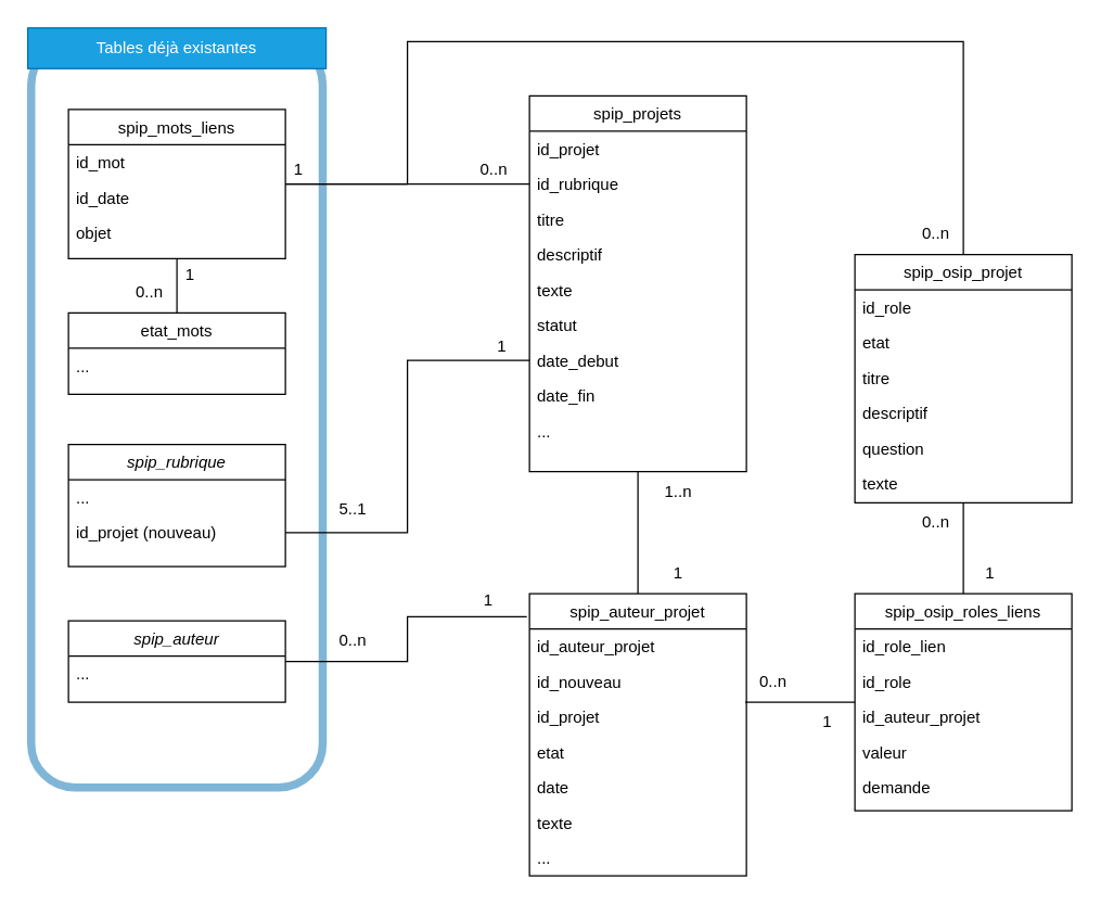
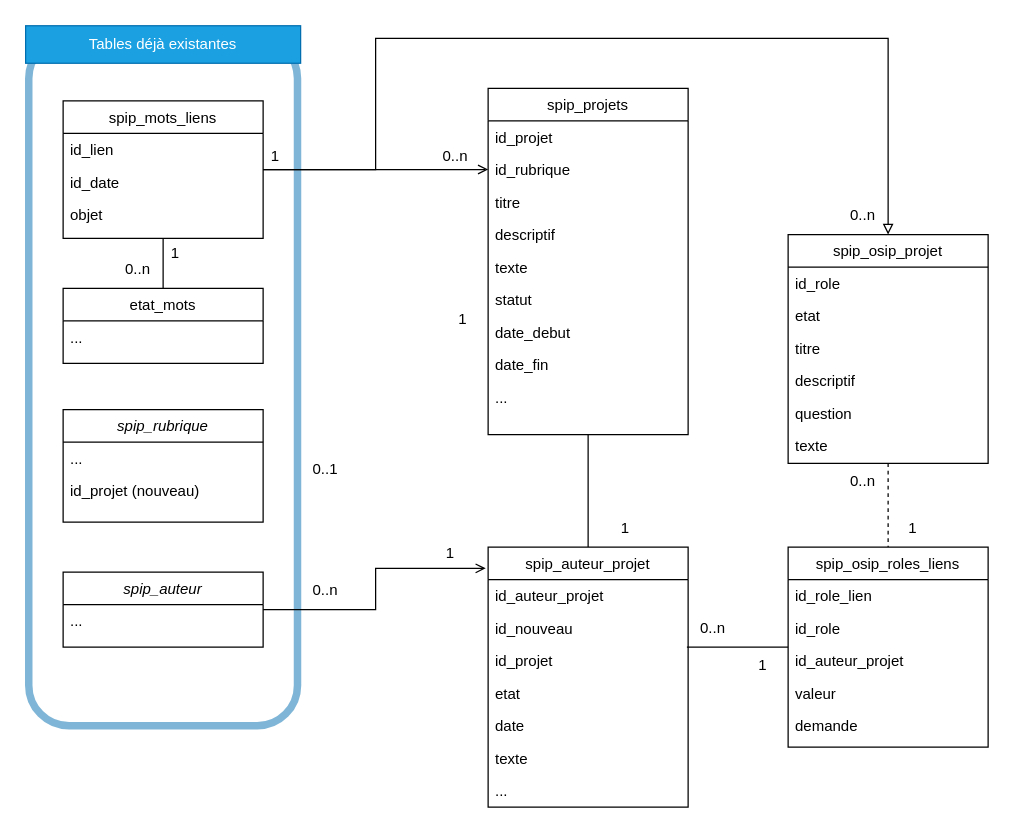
  <mxCell id="0" />
  <mxCell id="1" parent="0" />
  <mxCell id="2" value="" style="rounded=1;whiteSpace=wrap;html=1;fillColor=none;strokeColor=#006EAF;opacity=50;fontColor=#ffffff;strokeWidth=6;" parent="1" vertex="1"><mxGeometry x="22.5" y="30" width="215" height="550" as="geometry" /></mxCell>
  <mxCell id="3" value="spip_rubrique" style="swimlane;fontStyle=2;align=center;verticalAlign=top;childLayout=stackLayout;horizontal=1;startSize=26;horizontalStack=0;resizeParent=1;resizeLast=0;collapsible=1;marginBottom=0;rounded=0;shadow=0;strokeWidth=1;" parent="1" vertex="1"><mxGeometry x="50" y="327" width="160" height="90" as="geometry"><mxRectangle x="230" y="140" width="160" height="26" as="alternateBounds" /></mxGeometry></mxCell>
  <mxCell id="4" value="..." style="text;align=left;verticalAlign=top;spacingLeft=4;spacingRight=4;overflow=hidden;rotatable=0;points=[[0,0.5],[1,0.5]];portConstraint=eastwest;" parent="3" vertex="1"><mxGeometry y="26" width="160" height="26" as="geometry" /></mxCell>
  <mxCell id="5" value="id_projet (nouveau)" style="text;align=left;verticalAlign=top;spacingLeft=4;spacingRight=4;overflow=hidden;rotatable=0;points=[[0,0.5],[1,0.5]];portConstraint=eastwest;rounded=0;shadow=0;html=0;" parent="3" vertex="1"><mxGeometry y="52" width="160" height="26" as="geometry" /></mxCell>
  <mxCell id="6" value="spip_projets" style="swimlane;fontStyle=0;align=center;verticalAlign=top;childLayout=stackLayout;horizontal=1;startSize=26;horizontalStack=0;resizeParent=1;resizeLast=0;collapsible=1;marginBottom=0;rounded=0;shadow=0;strokeWidth=1;" parent="1" vertex="1"><mxGeometry x="390" y="70" width="160" height="277" as="geometry"><mxRectangle x="130" y="380" width="160" height="26" as="alternateBounds" /></mxGeometry></mxCell>
  <mxCell id="7" value="id_projet" style="text;align=left;verticalAlign=top;spacingLeft=4;spacingRight=4;overflow=hidden;rotatable=0;points=[[0,0.5],[1,0.5]];portConstraint=eastwest;" parent="6" vertex="1"><mxGeometry y="26" width="160" height="26" as="geometry" /></mxCell>
  <mxCell id="8" value="id_rubrique" style="text;align=left;verticalAlign=top;spacingLeft=4;spacingRight=4;overflow=hidden;rotatable=0;points=[[0,0.5],[1,0.5]];portConstraint=eastwest;rounded=0;shadow=0;html=0;" parent="6" vertex="1"><mxGeometry y="52" width="160" height="26" as="geometry" /></mxCell>
  <mxCell id="9" value="titre" style="text;align=left;verticalAlign=top;spacingLeft=4;spacingRight=4;overflow=hidden;rotatable=0;points=[[0,0.5],[1,0.5]];portConstraint=eastwest;" parent="6" vertex="1"><mxGeometry y="78" width="160" height="26" as="geometry" /></mxCell>
  <mxCell id="10" value="descriptif" style="text;align=left;verticalAlign=top;spacingLeft=4;spacingRight=4;overflow=hidden;rotatable=0;points=[[0,0.5],[1,0.5]];portConstraint=eastwest;" parent="6" vertex="1"><mxGeometry y="104" width="160" height="26" as="geometry" /></mxCell>
  <mxCell id="11" value="texte" style="text;align=left;verticalAlign=top;spacingLeft=4;spacingRight=4;overflow=hidden;rotatable=0;points=[[0,0.5],[1,0.5]];portConstraint=eastwest;" parent="6" vertex="1"><mxGeometry y="130" width="160" height="26" as="geometry" /></mxCell>
  <mxCell id="12" value="statut" style="text;align=left;verticalAlign=top;spacingLeft=4;spacingRight=4;overflow=hidden;rotatable=0;points=[[0,0.5],[1,0.5]];portConstraint=eastwest;" parent="6" vertex="1"><mxGeometry y="156" width="160" height="26" as="geometry" /></mxCell>
  <mxCell id="13" value="date_debut" style="text;align=left;verticalAlign=top;spacingLeft=4;spacingRight=4;overflow=hidden;rotatable=0;points=[[0,0.5],[1,0.5]];portConstraint=eastwest;" parent="6" vertex="1"><mxGeometry y="182" width="160" height="26" as="geometry" /></mxCell>
  <mxCell id="14" value="date_fin" style="text;align=left;verticalAlign=top;spacingLeft=4;spacingRight=4;overflow=hidden;rotatable=0;points=[[0,0.5],[1,0.5]];portConstraint=eastwest;" parent="6" vertex="1"><mxGeometry y="208" width="160" height="26" as="geometry" /></mxCell>
  <mxCell id="15" value="..." style="text;align=left;verticalAlign=top;spacingLeft=4;spacingRight=4;overflow=hidden;rotatable=0;points=[[0,0.5],[1,0.5]];portConstraint=eastwest;" parent="6" vertex="1"><mxGeometry y="234" width="160" height="26" as="geometry" /></mxCell>
- <mxCell id="16" style="edgeStyle=orthogonalEdgeStyle;rounded=0;orthogonalLoop=1;jettySize=auto;html=1;entryX=0;entryY=0.5;entryDx=0;entryDy=0;endArrow=none;endFill=0;" parent="1" source="18" target="8" edge="1"><mxGeometry relative="1" as="geometry" /></mxCell>
- <mxCell id="17" style="edgeStyle=orthogonalEdgeStyle;rounded=0;orthogonalLoop=1;jettySize=auto;html=1;entryX=0.5;entryY=0;entryDx=0;entryDy=0;endArrow=none;endFill=0;" parent="1" source="18" target="38" edge="1"><mxGeometry relative="1" as="geometry"><Array as="points"><mxPoint x="300" y="135" /><mxPoint x="300" y="30" /><mxPoint x="710" y="30" /></Array></mxGeometry></mxCell>
+ <mxCell id="16" style="edgeStyle=orthogonalEdgeStyle;rounded=0;orthogonalLoop=1;jettySize=auto;html=1;entryX=0;entryY=0.5;entryDx=0;entryDy=0;endArrow=open;endFill=0;" parent="1" source="18" target="8" edge="1"><mxGeometry relative="1" as="geometry" /></mxCell>
+ <mxCell id="17" style="edgeStyle=orthogonalEdgeStyle;rounded=0;orthogonalLoop=1;jettySize=auto;html=1;entryX=0.5;entryY=0;entryDx=0;entryDy=0;endArrow=block;endFill=0;" parent="1" source="18" target="38" edge="1"><mxGeometry relative="1" as="geometry"><Array as="points"><mxPoint x="300" y="135" /><mxPoint x="300" y="30" /><mxPoint x="710" y="30" /></Array></mxGeometry></mxCell>
  <mxCell id="18" value="spip_mots_liens" style="swimlane;fontStyle=0;align=center;verticalAlign=top;childLayout=stackLayout;horizontal=1;startSize=26;horizontalStack=0;resizeParent=1;resizeLast=0;collapsible=1;marginBottom=0;rounded=0;shadow=0;strokeWidth=1;" parent="1" vertex="1"><mxGeometry x="50" y="80" width="160" height="110" as="geometry"><mxRectangle x="508" y="120" width="160" height="26" as="alternateBounds" /></mxGeometry></mxCell>
- <mxCell id="19" value="id_mot" style="text;align=left;verticalAlign=top;spacingLeft=4;spacingRight=4;overflow=hidden;rotatable=0;points=[[0,0.5],[1,0.5]];portConstraint=eastwest;" parent="18" vertex="1"><mxGeometry y="26" width="160" height="26" as="geometry" /></mxCell>
+ <mxCell id="19" value="id_lien" style="text;align=left;verticalAlign=top;spacingLeft=4;spacingRight=4;overflow=hidden;rotatable=0;points=[[0,0.5],[1,0.5]];portConstraint=eastwest;" parent="18" vertex="1"><mxGeometry y="26" width="160" height="26" as="geometry" /></mxCell>
  <mxCell id="20" value="id_date" style="text;align=left;verticalAlign=top;spacingLeft=4;spacingRight=4;overflow=hidden;rotatable=0;points=[[0,0.5],[1,0.5]];portConstraint=eastwest;rounded=0;shadow=0;html=0;" parent="18" vertex="1"><mxGeometry y="52" width="160" height="26" as="geometry" /></mxCell>
  <mxCell id="21" value="objet" style="text;align=left;verticalAlign=top;spacingLeft=4;spacingRight=4;overflow=hidden;rotatable=0;points=[[0,0.5],[1,0.5]];portConstraint=eastwest;rounded=0;shadow=0;html=0;" parent="18" vertex="1"><mxGeometry y="78" width="160" height="26" as="geometry" /></mxCell>
  <mxCell id="22" value="etat_mots" style="swimlane;fontStyle=0;align=center;verticalAlign=top;childLayout=stackLayout;horizontal=1;startSize=26;horizontalStack=0;resizeParent=1;resizeLast=0;collapsible=1;marginBottom=0;rounded=0;shadow=0;strokeWidth=1;" parent="1" vertex="1"><mxGeometry x="50" y="230" width="160" height="60" as="geometry"><mxRectangle x="508" y="120" width="160" height="26" as="alternateBounds" /></mxGeometry></mxCell>
  <mxCell id="23" value="..." style="text;align=left;verticalAlign=top;spacingLeft=4;spacingRight=4;overflow=hidden;rotatable=0;points=[[0,0.5],[1,0.5]];portConstraint=eastwest;" parent="22" vertex="1"><mxGeometry y="26" width="160" height="26" as="geometry" /></mxCell>
  <mxCell id="24" style="edgeStyle=none;rounded=0;orthogonalLoop=1;jettySize=auto;html=1;endArrow=none;endFill=0;" parent="1" source="18" edge="1"><mxGeometry relative="1" as="geometry"><mxPoint x="-18" y="490" as="sourcePoint" /><mxPoint x="130" y="230" as="targetPoint" /></mxGeometry></mxCell>
  <mxCell id="25" value="spip_auteur" style="swimlane;fontStyle=2;align=center;verticalAlign=top;childLayout=stackLayout;horizontal=1;startSize=26;horizontalStack=0;resizeParent=1;resizeLast=0;collapsible=1;marginBottom=0;rounded=0;shadow=0;strokeWidth=1;" parent="1" vertex="1"><mxGeometry x="50" y="457" width="160" height="60" as="geometry"><mxRectangle x="230" y="140" width="160" height="26" as="alternateBounds" /></mxGeometry></mxCell>
  <mxCell id="26" value="..." style="text;align=left;verticalAlign=top;spacingLeft=4;spacingRight=4;overflow=hidden;rotatable=0;points=[[0,0.5],[1,0.5]];portConstraint=eastwest;" parent="25" vertex="1"><mxGeometry y="26" width="160" height="26" as="geometry" /></mxCell>
  <mxCell id="27" value="Tables déjà existantes" style="text;html=1;align=center;verticalAlign=middle;whiteSpace=wrap;rounded=0;fillColor=#1ba1e2;fontColor=#ffffff;strokeColor=#006EAF;" parent="1" vertex="1"><mxGeometry x="20" y="20" width="220" height="30" as="geometry" /></mxCell>
  <mxCell id="28" style="edgeStyle=orthogonalEdgeStyle;rounded=0;orthogonalLoop=1;jettySize=auto;html=1;entryX=0.5;entryY=1;entryDx=0;entryDy=0;endArrow=none;endFill=0;" parent="1" source="29" target="6" edge="1"><mxGeometry relative="1" as="geometry" /></mxCell>
  <mxCell id="29" value="spip_auteur_projet" style="swimlane;fontStyle=0;align=center;verticalAlign=top;childLayout=stackLayout;horizontal=1;startSize=26;horizontalStack=0;resizeParent=1;resizeLast=0;collapsible=1;marginBottom=0;rounded=0;shadow=0;strokeWidth=1;" parent="1" vertex="1"><mxGeometry x="390" y="437" width="160" height="208" as="geometry"><mxRectangle x="140" y="430" width="160" height="26" as="alternateBounds" /></mxGeometry></mxCell>
  <mxCell id="30" value="id_auteur_projet" style="text;align=left;verticalAlign=top;spacingLeft=4;spacingRight=4;overflow=hidden;rotatable=0;points=[[0,0.5],[1,0.5]];portConstraint=eastwest;" parent="29" vertex="1"><mxGeometry y="26" width="160" height="26" as="geometry" /></mxCell>
  <mxCell id="31" value="id_nouveau" style="text;align=left;verticalAlign=top;spacingLeft=4;spacingRight=4;overflow=hidden;rotatable=0;points=[[0,0.5],[1,0.5]];portConstraint=eastwest;rounded=0;shadow=0;html=0;" parent="29" vertex="1"><mxGeometry y="52" width="160" height="26" as="geometry" /></mxCell>
  <mxCell id="32" value="id_projet" style="text;align=left;verticalAlign=top;spacingLeft=4;spacingRight=4;overflow=hidden;rotatable=0;points=[[0,0.5],[1,0.5]];portConstraint=eastwest;" parent="29" vertex="1"><mxGeometry y="78" width="160" height="26" as="geometry" /></mxCell>
  <mxCell id="33" value="etat" style="text;align=left;verticalAlign=top;spacingLeft=4;spacingRight=4;overflow=hidden;rotatable=0;points=[[0,0.5],[1,0.5]];portConstraint=eastwest;" parent="29" vertex="1"><mxGeometry y="104" width="160" height="26" as="geometry" /></mxCell>
  <mxCell id="34" value="date" style="text;align=left;verticalAlign=top;spacingLeft=4;spacingRight=4;overflow=hidden;rotatable=0;points=[[0,0.5],[1,0.5]];portConstraint=eastwest;" parent="29" vertex="1"><mxGeometry y="130" width="160" height="26" as="geometry" /></mxCell>
  <mxCell id="35" value="texte" style="text;align=left;verticalAlign=top;spacingLeft=4;spacingRight=4;overflow=hidden;rotatable=0;points=[[0,0.5],[1,0.5]];portConstraint=eastwest;" parent="29" vertex="1"><mxGeometry y="156" width="160" height="26" as="geometry" /></mxCell>
  <mxCell id="36" value="..." style="text;align=left;verticalAlign=top;spacingLeft=4;spacingRight=4;overflow=hidden;rotatable=0;points=[[0,0.5],[1,0.5]];portConstraint=eastwest;" parent="29" vertex="1"><mxGeometry y="182" width="160" height="26" as="geometry" /></mxCell>
- <mxCell id="37" style="edgeStyle=orthogonalEdgeStyle;rounded=0;orthogonalLoop=1;jettySize=auto;html=1;entryX=0.5;entryY=0;entryDx=0;entryDy=0;endArrow=none;endFill=0;" parent="1" source="38" target="45" edge="1"><mxGeometry relative="1" as="geometry" /></mxCell>
+ <mxCell id="37" style="edgeStyle=orthogonalEdgeStyle;rounded=0;orthogonalLoop=1;jettySize=auto;html=1;entryX=0.5;entryY=0;entryDx=0;entryDy=0;endArrow=none;endFill=0;dashed=1;" parent="1" source="38" target="45" edge="1"><mxGeometry relative="1" as="geometry" /></mxCell>
  <mxCell id="38" value="spip_osip_projet" style="swimlane;fontStyle=0;align=center;verticalAlign=top;childLayout=stackLayout;horizontal=1;startSize=26;horizontalStack=0;resizeParent=1;resizeLast=0;collapsible=1;marginBottom=0;rounded=0;shadow=0;strokeWidth=1;" parent="1" vertex="1"><mxGeometry x="630" y="187" width="160" height="183" as="geometry"><mxRectangle x="508" y="120" width="160" height="26" as="alternateBounds" /></mxGeometry></mxCell>
  <mxCell id="39" value="id_role" style="text;align=left;verticalAlign=top;spacingLeft=4;spacingRight=4;overflow=hidden;rotatable=0;points=[[0,0.5],[1,0.5]];portConstraint=eastwest;" parent="38" vertex="1"><mxGeometry y="26" width="160" height="26" as="geometry" /></mxCell>
  <mxCell id="40" value="etat" style="text;align=left;verticalAlign=top;spacingLeft=4;spacingRight=4;overflow=hidden;rotatable=0;points=[[0,0.5],[1,0.5]];portConstraint=eastwest;rounded=0;shadow=0;html=0;" parent="38" vertex="1"><mxGeometry y="52" width="160" height="26" as="geometry" /></mxCell>
  <mxCell id="41" value="titre" style="text;align=left;verticalAlign=top;spacingLeft=4;spacingRight=4;overflow=hidden;rotatable=0;points=[[0,0.5],[1,0.5]];portConstraint=eastwest;rounded=0;shadow=0;html=0;" parent="38" vertex="1"><mxGeometry y="78" width="160" height="26" as="geometry" /></mxCell>
  <mxCell id="42" value="descriptif" style="text;align=left;verticalAlign=top;spacingLeft=4;spacingRight=4;overflow=hidden;rotatable=0;points=[[0,0.5],[1,0.5]];portConstraint=eastwest;rounded=0;shadow=0;html=0;" parent="38" vertex="1"><mxGeometry y="104" width="160" height="26" as="geometry" /></mxCell>
  <mxCell id="43" value="question" style="text;align=left;verticalAlign=top;spacingLeft=4;spacingRight=4;overflow=hidden;rotatable=0;points=[[0,0.5],[1,0.5]];portConstraint=eastwest;rounded=0;shadow=0;html=0;" parent="38" vertex="1"><mxGeometry y="130" width="160" height="26" as="geometry" /></mxCell>
  <mxCell id="44" value="texte" style="text;align=left;verticalAlign=top;spacingLeft=4;spacingRight=4;overflow=hidden;rotatable=0;points=[[0,0.5],[1,0.5]];portConstraint=eastwest;rounded=0;shadow=0;html=0;" parent="38" vertex="1"><mxGeometry y="156" width="160" height="26" as="geometry" /></mxCell>
  <mxCell id="45" value="spip_osip_roles_liens" style="swimlane;fontStyle=0;align=center;verticalAlign=top;childLayout=stackLayout;horizontal=1;startSize=26;horizontalStack=0;resizeParent=1;resizeLast=0;collapsible=1;marginBottom=0;rounded=0;shadow=0;strokeWidth=1;" parent="1" vertex="1"><mxGeometry x="630" y="437" width="160" height="160" as="geometry"><mxRectangle x="508" y="120" width="160" height="26" as="alternateBounds" /></mxGeometry></mxCell>
  <mxCell id="46" value="id_role_lien" style="text;align=left;verticalAlign=top;spacingLeft=4;spacingRight=4;overflow=hidden;rotatable=0;points=[[0,0.5],[1,0.5]];portConstraint=eastwest;" parent="45" vertex="1"><mxGeometry y="26" width="160" height="26" as="geometry" /></mxCell>
  <mxCell id="47" value="id_role" style="text;align=left;verticalAlign=top;spacingLeft=4;spacingRight=4;overflow=hidden;rotatable=0;points=[[0,0.5],[1,0.5]];portConstraint=eastwest;rounded=0;shadow=0;html=0;" parent="45" vertex="1"><mxGeometry y="52" width="160" height="26" as="geometry" /></mxCell>
  <mxCell id="48" value="id_auteur_projet" style="text;align=left;verticalAlign=top;spacingLeft=4;spacingRight=4;overflow=hidden;rotatable=0;points=[[0,0.5],[1,0.5]];portConstraint=eastwest;rounded=0;shadow=0;html=0;" parent="45" vertex="1"><mxGeometry y="78" width="160" height="26" as="geometry" /></mxCell>
  <mxCell id="49" value="valeur" style="text;align=left;verticalAlign=top;spacingLeft=4;spacingRight=4;overflow=hidden;rotatable=0;points=[[0,0.5],[1,0.5]];portConstraint=eastwest;rounded=0;shadow=0;html=0;" parent="45" vertex="1"><mxGeometry y="104" width="160" height="26" as="geometry" /></mxCell>
  <mxCell id="50" value="demande" style="text;align=left;verticalAlign=top;spacingLeft=4;spacingRight=4;overflow=hidden;rotatable=0;points=[[0,0.5],[1,0.5]];portConstraint=eastwest;rounded=0;shadow=0;html=0;" parent="45" vertex="1"><mxGeometry y="130" width="160" height="26" as="geometry" /></mxCell>
  <mxCell id="51" style="edgeStyle=orthogonalEdgeStyle;rounded=0;orthogonalLoop=1;jettySize=auto;html=1;entryX=0.994;entryY=1.077;entryDx=0;entryDy=0;entryPerimeter=0;endArrow=none;endFill=0;" parent="1" source="45" target="31" edge="1"><mxGeometry relative="1" as="geometry" /></mxCell>
- <mxCell id="52" style="edgeStyle=orthogonalEdgeStyle;rounded=0;orthogonalLoop=1;jettySize=auto;html=1;entryX=0;entryY=0.5;entryDx=0;entryDy=0;endArrow=none;endFill=0;" parent="1" source="5" target="13" edge="1"><mxGeometry relative="1" as="geometry" /></mxCell>
- <mxCell id="53" style="edgeStyle=orthogonalEdgeStyle;rounded=0;orthogonalLoop=1;jettySize=auto;html=1;entryX=-0.012;entryY=0.082;entryDx=0;entryDy=0;entryPerimeter=0;endArrow=none;endFill=0;" parent="1" source="25" target="29" edge="1"><mxGeometry relative="1" as="geometry" /></mxCell>
+ <mxCell id="53" style="edgeStyle=orthogonalEdgeStyle;rounded=0;orthogonalLoop=1;jettySize=auto;html=1;entryX=-0.012;entryY=0.082;entryDx=0;entryDy=0;entryPerimeter=0;endArrow=open;endFill=0;" parent="1" source="25" target="29" edge="1"><mxGeometry relative="1" as="geometry" /></mxCell>
  <mxCell id="54" value="0..n" style="text;html=1;align=center;verticalAlign=middle;whiteSpace=wrap;rounded=0;" parent="1" vertex="1"><mxGeometry x="334" y="110" width="60" height="30" as="geometry" /></mxCell>
  <mxCell id="55" value="1" style="text;html=1;align=center;verticalAlign=middle;whiteSpace=wrap;rounded=0;" parent="1" vertex="1"><mxGeometry x="190" y="110" width="60" height="30" as="geometry" /></mxCell>
  <mxCell id="56" value="1" style="text;html=1;align=center;verticalAlign=middle;whiteSpace=wrap;rounded=0;" parent="1" vertex="1"><mxGeometry x="110" y="187" width="60" height="30" as="geometry" /></mxCell>
  <mxCell id="57" value="0..n" style="text;html=1;align=center;verticalAlign=middle;whiteSpace=wrap;rounded=0;" parent="1" vertex="1"><mxGeometry x="80" y="200" width="60" height="30" as="geometry" /></mxCell>
  <mxCell id="58" value="0..n" style="text;html=1;align=center;verticalAlign=middle;whiteSpace=wrap;rounded=0;" parent="1" vertex="1"><mxGeometry x="660" y="157" width="60" height="30" as="geometry" /></mxCell>
  <mxCell id="59" value="0..n" style="text;html=1;align=center;verticalAlign=middle;whiteSpace=wrap;rounded=0;" parent="1" vertex="1"><mxGeometry x="660" y="370" width="60" height="30" as="geometry" /></mxCell>
  <mxCell id="60" value="1" style="text;html=1;align=center;verticalAlign=middle;whiteSpace=wrap;rounded=0;" parent="1" vertex="1"><mxGeometry x="700" y="407" width="60" height="30" as="geometry" /></mxCell>
  <mxCell id="61" value="1" style="text;html=1;align=center;verticalAlign=middle;whiteSpace=wrap;rounded=0;" parent="1" vertex="1"><mxGeometry x="340" y="240" width="60" height="30" as="geometry" /></mxCell>
- <mxCell id="62" value="5..1" style="text;html=1;align=center;verticalAlign=middle;whiteSpace=wrap;rounded=0;" parent="1" vertex="1"><mxGeometry x="230" y="360" width="60" height="30" as="geometry" /></mxCell>
+ <mxCell id="62" value="0..1" style="text;html=1;align=center;verticalAlign=middle;whiteSpace=wrap;rounded=0;" parent="1" vertex="1"><mxGeometry x="230" y="360" width="60" height="30" as="geometry" /></mxCell>
  <mxCell id="63" value="0..n" style="text;html=1;align=center;verticalAlign=middle;whiteSpace=wrap;rounded=0;" parent="1" vertex="1"><mxGeometry x="230" y="457" width="60" height="30" as="geometry" /></mxCell>
  <mxCell id="64" value="1" style="text;html=1;align=center;verticalAlign=middle;whiteSpace=wrap;rounded=0;" parent="1" vertex="1"><mxGeometry x="330" y="427" width="60" height="30" as="geometry" /></mxCell>
  <mxCell id="65" value="1" style="text;html=1;align=center;verticalAlign=middle;whiteSpace=wrap;rounded=0;" parent="1" vertex="1"><mxGeometry x="470" y="407" width="60" height="30" as="geometry" /></mxCell>
  <mxCell id="66" value="0..n" style="text;html=1;align=center;verticalAlign=middle;whiteSpace=wrap;rounded=0;" parent="1" vertex="1"><mxGeometry x="540" y="487" width="60" height="30" as="geometry" /></mxCell>
  <mxCell id="67" value="1" style="text;html=1;align=center;verticalAlign=middle;whiteSpace=wrap;rounded=0;" parent="1" vertex="1"><mxGeometry x="580" y="517" width="60" height="30" as="geometry" /></mxCell>
- <mxCell id="68" value="1..n" style="text;html=1;align=center;verticalAlign=middle;whiteSpace=wrap;rounded=0;" parent="1" vertex="1"><mxGeometry x="470" y="347" width="60" height="30" as="geometry" /></mxCell>
